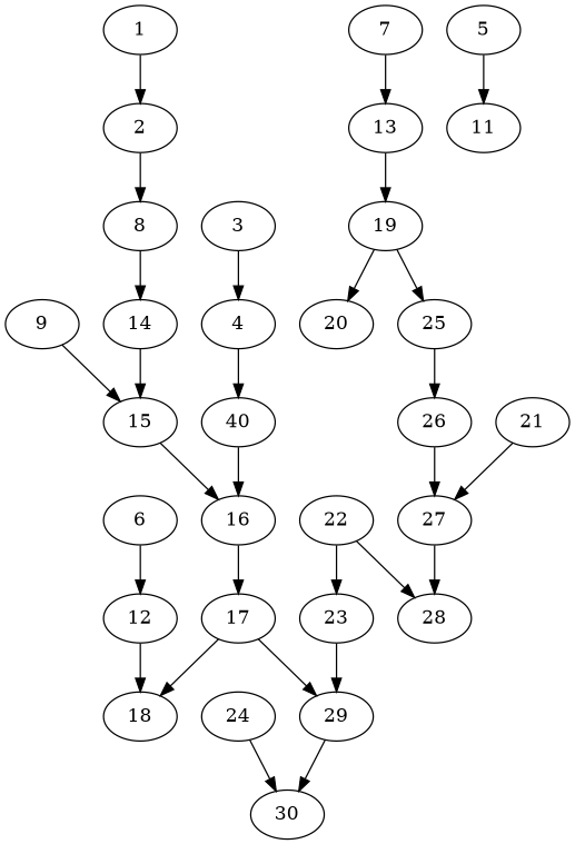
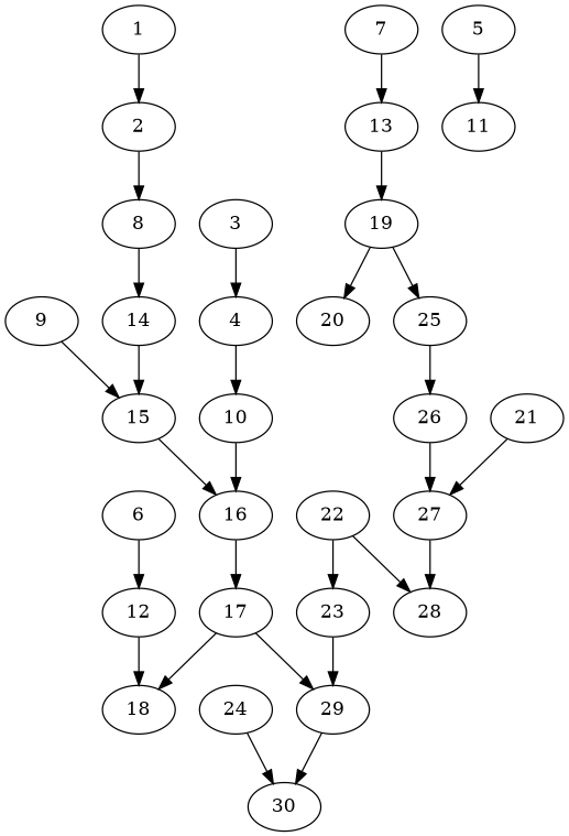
  digraph {
    edge [color=black]
    1
    2
    8
    14
    15
    3
    4
-   10 [label=40]
+   10
    16
    17
    5
    11
    12
    18
    6
    7
    13
    19
    25
    20
    9
    29
    26
    23
    30
    27
    21
    28
    22
    24
    1 -> 2
    2 -> 8
    8 -> 14
    14 -> 15
    15 -> 16
    3 -> 4
    4 -> 10
    10 -> 16
    16 -> 17
    17 -> 18
    17 -> 29
    5 -> 11
    12 -> 18
    6 -> 12
    7 -> 13
    13 -> 19
    19 -> 25
    19 -> 20
    25 -> 26
    9 -> 15
    29 -> 30
    26 -> 27
    23 -> 29
    27 -> 28
    21 -> 27
    22 -> 23
    22 -> 28
    24 -> 30
  }
